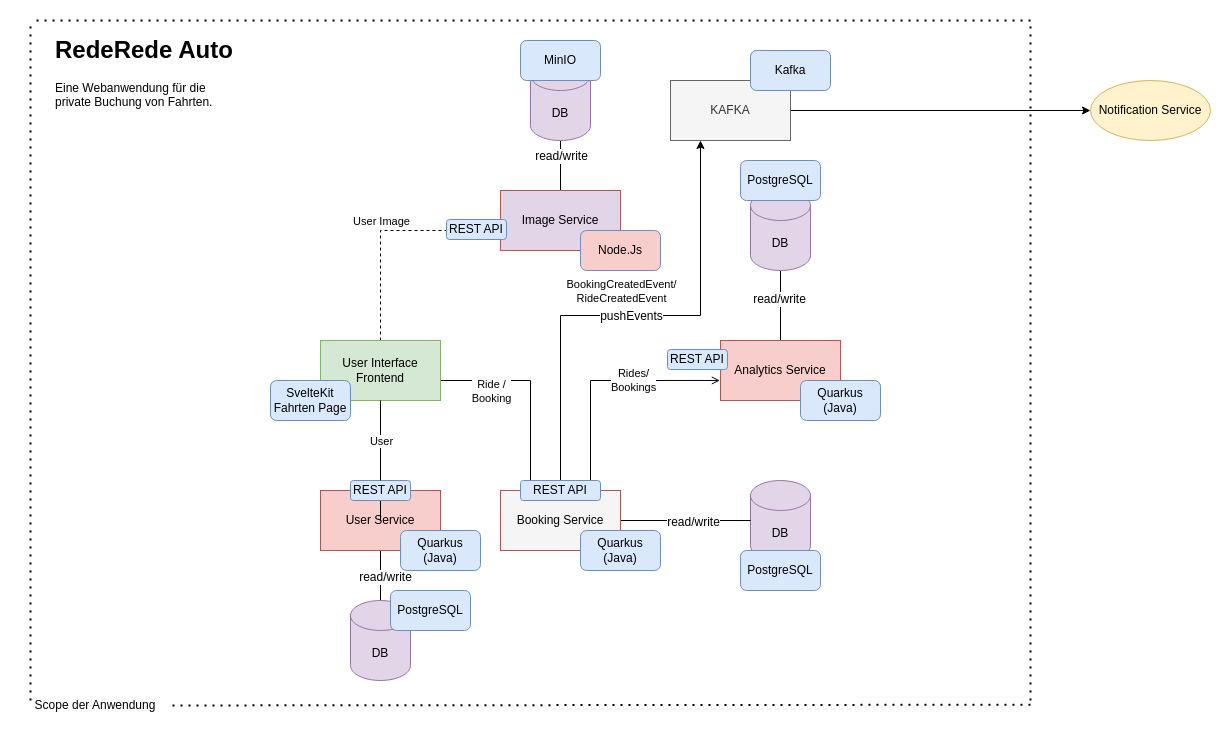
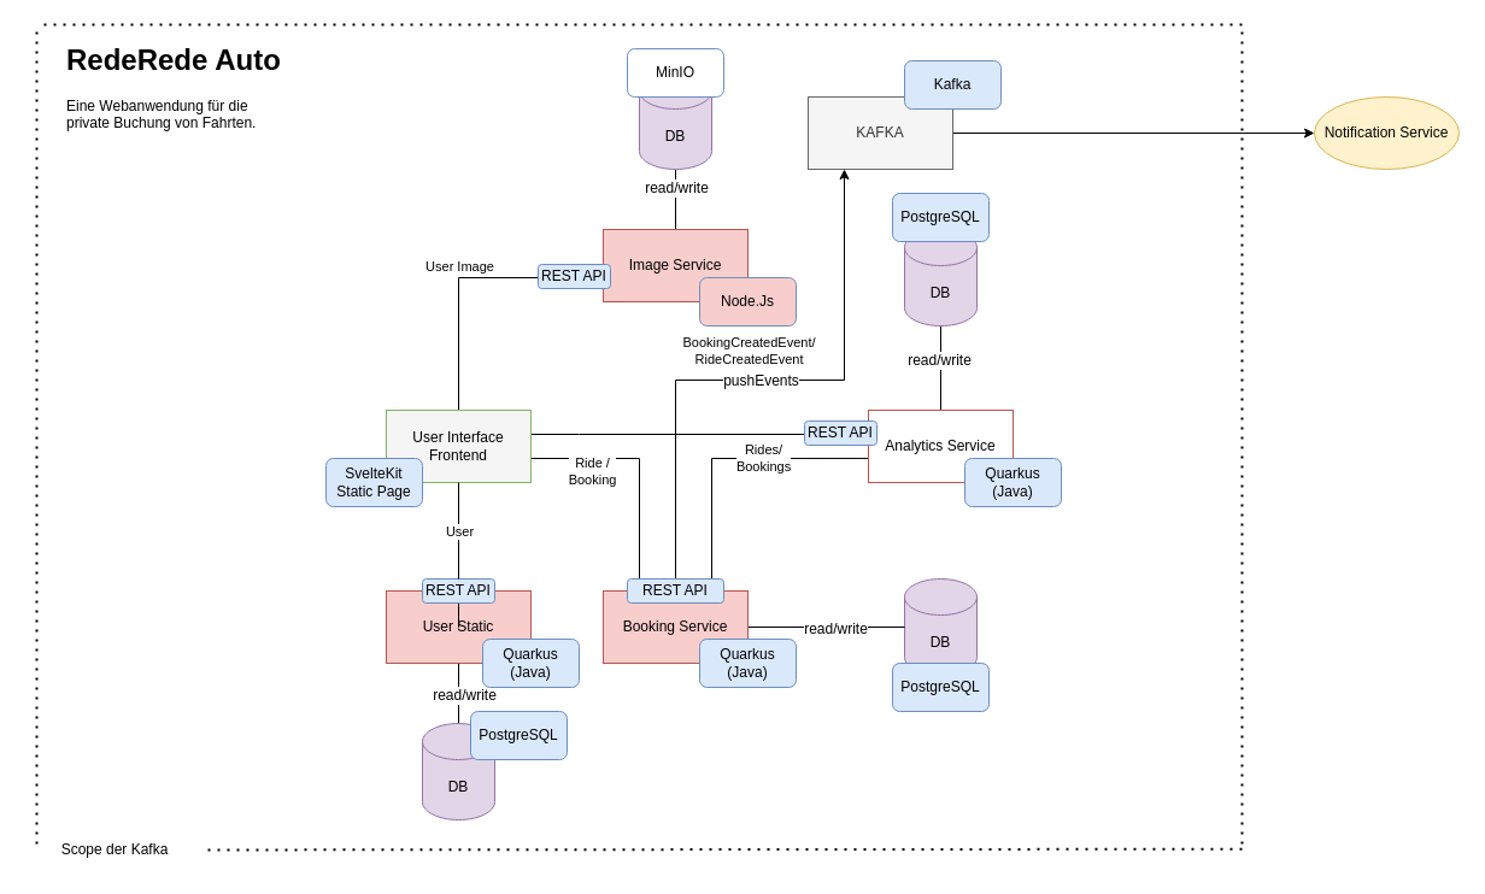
  <mxCell id="0" />
  <mxCell id="1" parent="0" />
  <mxCell id="2" style="edgeStyle=orthogonalEdgeStyle;rounded=0;orthogonalLoop=1;jettySize=auto;html=1;endArrow=none;endFill=0;" parent="1" source="4" target="16" edge="1"><mxGeometry relative="1" as="geometry" /></mxCell>
  <mxCell id="3" value="read/write" style="edgeLabel;html=1;align=center;verticalAlign=middle;resizable=0;points=[];fontSize=12;" parent="2" vertex="1" connectable="0"><mxGeometry x="0.02" y="4" relative="1" as="geometry"><mxPoint as="offset" /></mxGeometry></mxCell>
- <mxCell id="4" value="User Service" style="rounded=0;whiteSpace=wrap;html=1;fillColor=#f8cecc;strokeColor=#b85450;fontColor=#000000;" parent="1" vertex="1"><mxGeometry x="320" y="490" width="120" height="60" as="geometry" /></mxCell>
+ <mxCell id="4" value="User Static" style="rounded=0;whiteSpace=wrap;html=1;fillColor=#f8cecc;strokeColor=#b85450;fontColor=#000000;" parent="1" vertex="1"><mxGeometry x="320" y="490" width="120" height="60" as="geometry" /></mxCell>
  <mxCell id="5" style="edgeStyle=orthogonalEdgeStyle;rounded=0;orthogonalLoop=1;jettySize=auto;html=1;endArrow=none;endFill=0;startArrow=none;" parent="1" source="51" target="4" edge="1"><mxGeometry relative="1" as="geometry" /></mxCell>
- <mxCell id="6" value="" style="edgeStyle=orthogonalEdgeStyle;rounded=0;orthogonalLoop=1;jettySize=auto;html=1;endArrow=none;endFill=0;" parent="1" source="11" target="23" edge="1"><mxGeometry relative="1" as="geometry"><mxPoint x="560" y="490" as="targetPoint" /><Array as="points"><mxPoint x="530" y="380" /></Array></mxGeometry></mxCell>
+ <mxCell id="6" value="" style="edgeStyle=orthogonalEdgeStyle;rounded=0;orthogonalLoop=1;jettySize=auto;html=1;endArrow=open;endFill=0;" parent="1" source="11" target="23" edge="1"><mxGeometry relative="1" as="geometry"><mxPoint x="560" y="490" as="targetPoint" /><Array as="points"><mxPoint x="530" y="380" /></Array></mxGeometry></mxCell>
  <mxCell id="7" value="Ride /&lt;br&gt;Booking" style="edgeLabel;html=1;align=center;verticalAlign=middle;resizable=0;points=[];" parent="6" vertex="1" connectable="0"><mxGeometry x="-0.439" y="-2" relative="1" as="geometry"><mxPoint x="-6" y="8" as="offset" /></mxGeometry></mxCell>
- <mxCell id="9" style="edgeStyle=orthogonalEdgeStyle;rounded=0;orthogonalLoop=1;jettySize=auto;html=1;entryX=0.003;entryY=0.667;entryDx=0;entryDy=0;entryPerimeter=0;endArrow=none;endFill=0;dashed=1;" parent="1" source="11" target="27" edge="1"><mxGeometry relative="1" as="geometry"><Array as="points"><mxPoint x="380" y="230" /></Array></mxGeometry></mxCell>
+ <mxCell id="8" style="edgeStyle=orthogonalEdgeStyle;rounded=0;orthogonalLoop=1;jettySize=auto;html=1;endArrow=none;endFill=0;" parent="1" source="11" target="14" edge="1"><mxGeometry relative="1" as="geometry"><Array as="points"><mxPoint x="480" y="360" /><mxPoint x="480" y="360" /></Array></mxGeometry></mxCell>
+ <mxCell id="9" style="edgeStyle=orthogonalEdgeStyle;rounded=0;orthogonalLoop=1;jettySize=auto;html=1;entryX=0.003;entryY=0.667;entryDx=0;entryDy=0;entryPerimeter=0;endArrow=none;endFill=0;" parent="1" source="11" target="27" edge="1"><mxGeometry relative="1" as="geometry"><Array as="points"><mxPoint x="380" y="230" /></Array></mxGeometry></mxCell>
  <mxCell id="10" value="User Image" style="edgeLabel;html=1;align=center;verticalAlign=middle;resizable=0;points=[];" parent="9" vertex="1" connectable="0"><mxGeometry x="-0.339" y="2" relative="1" as="geometry"><mxPoint x="2" y="-44" as="offset" /></mxGeometry></mxCell>
- <mxCell id="11" value="User Interface Frontend" style="rounded=0;whiteSpace=wrap;html=1;fillColor=#d5e8d4;strokeColor=#82b366;fontColor=#000000;" parent="1" vertex="1"><mxGeometry x="320" y="340" width="120" height="60" as="geometry" /></mxCell>
+ <mxCell id="11" value="User Interface Frontend" style="rounded=0;whiteSpace=wrap;html=1;fillColor=#f5f5f5;strokeColor=#82b366;fontColor=#000000;" parent="1" vertex="1"><mxGeometry x="320" y="340" width="120" height="60" as="geometry" /></mxCell>
  <mxCell id="12" style="edgeStyle=orthogonalEdgeStyle;rounded=0;orthogonalLoop=1;jettySize=auto;html=1;endArrow=none;endFill=0;" parent="1" source="14" target="24" edge="1"><mxGeometry relative="1" as="geometry" /></mxCell>
  <mxCell id="13" value="read/write" style="edgeLabel;html=1;align=center;verticalAlign=middle;resizable=0;points=[];fontSize=12;" parent="12" vertex="1" connectable="0"><mxGeometry x="0.186" y="2" relative="1" as="geometry"><mxPoint as="offset" /></mxGeometry></mxCell>
- <mxCell id="14" value="Analytics Service" style="rounded=0;whiteSpace=wrap;html=1;fillColor=#f8cecc;strokeColor=#b85450;fontColor=#000000;" parent="1" vertex="1"><mxGeometry x="720" y="340" width="120" height="60" as="geometry" /></mxCell>
+ <mxCell id="14" value="Analytics Service" style="rounded=0;whiteSpace=wrap;html=1;fillColor=#ffffff;strokeColor=#b85450;fontColor=#000000;" parent="1" vertex="1"><mxGeometry x="720" y="340" width="120" height="60" as="geometry" /></mxCell>
  <mxCell id="15" value="DB" style="shape=cylinder3;whiteSpace=wrap;html=1;boundedLbl=1;backgroundOutline=1;size=15;fillColor=#e1d5e7;strokeColor=#9673a6;" parent="1" vertex="1"><mxGeometry x="750" y="480" width="60" height="80" as="geometry" /></mxCell>
  <mxCell id="16" value="DB" style="shape=cylinder3;whiteSpace=wrap;html=1;boundedLbl=1;backgroundOutline=1;size=15;fillColor=#e1d5e7;strokeColor=#9673a6;" parent="1" vertex="1"><mxGeometry x="350" y="600" width="60" height="80" as="geometry" /></mxCell>
  <mxCell id="17" value="&lt;h1&gt;&lt;span style=&quot;background-color: initial;&quot;&gt;RedeRede Auto&lt;/span&gt;&lt;/h1&gt;&lt;div&gt;&lt;span style=&quot;background-color: initial;&quot;&gt;Eine Webanwendung für die private Buchung von Fahrten.&lt;/span&gt;&lt;/div&gt;" style="text;html=1;strokeColor=none;fillColor=none;spacing=5;spacingTop=-20;whiteSpace=wrap;overflow=hidden;rounded=0;" parent="1" vertex="1"><mxGeometry x="50" y="30" width="190" height="120" as="geometry" /></mxCell>
  <mxCell id="18" style="edgeStyle=orthogonalEdgeStyle;rounded=0;orthogonalLoop=1;jettySize=auto;html=1;endArrow=none;endFill=0;" parent="1" source="23" target="15" edge="1"><mxGeometry relative="1" as="geometry" /></mxCell>
  <mxCell id="19" value="read/write" style="edgeLabel;html=1;align=center;verticalAlign=middle;resizable=0;points=[];fontSize=12;" parent="18" vertex="1" connectable="0"><mxGeometry x="0.108" relative="1" as="geometry"><mxPoint y="1" as="offset" /></mxGeometry></mxCell>
  <mxCell id="20" style="edgeStyle=orthogonalEdgeStyle;rounded=0;orthogonalLoop=1;jettySize=auto;html=1;exitX=0.75;exitY=0;exitDx=0;exitDy=0;entryX=0.25;entryY=1;entryDx=0;entryDy=0;" parent="1" source="23" target="30" edge="1"><mxGeometry relative="1" as="geometry"><Array as="points"><mxPoint x="560" y="490" /><mxPoint x="560" y="315" /><mxPoint x="700" y="315" /></Array></mxGeometry></mxCell>
  <mxCell id="21" value="BookingCreatedEvent/&lt;br&gt;RideCreatedEvent" style="edgeLabel;html=1;align=center;verticalAlign=middle;resizable=0;points=[];" parent="20" vertex="1" connectable="0"><mxGeometry x="-0.078" y="4" relative="1" as="geometry"><mxPoint x="25" y="-21" as="offset" /></mxGeometry></mxCell>
  <mxCell id="22" value="pushEvents" style="edgeLabel;html=1;align=center;verticalAlign=middle;resizable=0;points=[];fontSize=12;" parent="20" vertex="1" connectable="0"><mxGeometry x="0.058" y="1" relative="1" as="geometry"><mxPoint y="1" as="offset" /></mxGeometry></mxCell>
- <mxCell id="23" value="Booking Service" style="rounded=0;whiteSpace=wrap;html=1;fillColor=#f5f5f5;strokeColor=#b85450;fontColor=#000000;" parent="1" vertex="1"><mxGeometry x="500" y="490" width="120" height="60" as="geometry" /></mxCell>
+ <mxCell id="23" value="Booking Service" style="rounded=0;whiteSpace=wrap;html=1;fillColor=#f8cecc;strokeColor=#b85450;fontColor=#000000;" parent="1" vertex="1"><mxGeometry x="500" y="490" width="120" height="60" as="geometry" /></mxCell>
  <mxCell id="24" value="DB" style="shape=cylinder3;whiteSpace=wrap;html=1;boundedLbl=1;backgroundOutline=1;size=15;fillColor=#e1d5e7;strokeColor=#9673a6;" parent="1" vertex="1"><mxGeometry x="750" y="190" width="60" height="80" as="geometry" /></mxCell>
  <mxCell id="25" style="edgeStyle=orthogonalEdgeStyle;rounded=0;orthogonalLoop=1;jettySize=auto;html=1;endArrow=none;endFill=0;" parent="1" source="27" target="28" edge="1"><mxGeometry relative="1" as="geometry" /></mxCell>
  <mxCell id="26" value="read/write" style="edgeLabel;html=1;align=center;verticalAlign=middle;resizable=0;points=[];fontSize=12;" parent="25" vertex="1" connectable="0"><mxGeometry x="0.42" relative="1" as="geometry"><mxPoint y="1" as="offset" /></mxGeometry></mxCell>
- <mxCell id="27" value="Image Service" style="rounded=0;whiteSpace=wrap;html=1;fillColor=#e1d5e7;strokeColor=#b85450;fontColor=#000000;" parent="1" vertex="1"><mxGeometry x="500" y="190" width="120" height="60" as="geometry" /></mxCell>
+ <mxCell id="27" value="Image Service" style="rounded=0;whiteSpace=wrap;html=1;fillColor=#f8cecc;strokeColor=#b85450;fontColor=#000000;" parent="1" vertex="1"><mxGeometry x="500" y="190" width="120" height="60" as="geometry" /></mxCell>
  <mxCell id="28" value="DB" style="shape=cylinder3;whiteSpace=wrap;html=1;boundedLbl=1;backgroundOutline=1;size=15;fillColor=#e1d5e7;strokeColor=#9673a6;" parent="1" vertex="1"><mxGeometry x="530" y="60" width="60" height="80" as="geometry" /></mxCell>
  <mxCell id="29" style="edgeStyle=orthogonalEdgeStyle;rounded=0;orthogonalLoop=1;jettySize=auto;html=1;" parent="1" source="30" target="31" edge="1"><mxGeometry relative="1" as="geometry" /></mxCell>
  <mxCell id="30" value="KAFKA" style="rounded=0;whiteSpace=wrap;html=1;fillColor=#f5f5f5;fontColor=#333333;strokeColor=#666666;" parent="1" vertex="1"><mxGeometry x="670" y="80" width="120" height="60" as="geometry" /></mxCell>
  <mxCell id="31" value="Notification Service" style="ellipse;whiteSpace=wrap;html=1;fillColor=#fff2cc;strokeColor=#d6b656;" parent="1" vertex="1"><mxGeometry x="1090" y="80" width="120" height="60" as="geometry" /></mxCell>
  <mxCell id="32" value="" style="endArrow=none;dashed=1;html=1;dashPattern=1 3;strokeWidth=2;rounded=0;" parent="1" edge="1"><mxGeometry width="50" height="50" relative="1" as="geometry"><mxPoint x="1030" y="700" as="sourcePoint" /><mxPoint x="1030" as="targetPoint" y="20" /></mxGeometry></mxCell>
  <mxCell id="33" value="" style="endArrow=none;dashed=1;html=1;dashPattern=1 3;strokeWidth=2;rounded=0;" parent="1" edge="1"><mxGeometry width="50" height="50" relative="1" as="geometry"><mxPoint y="700" as="sourcePoint" x="30" /><mxPoint as="targetPoint" x="30" y="20" /></mxGeometry></mxCell>
  <mxCell id="34" value="" style="endArrow=none;dashed=1;html=1;dashPattern=1 3;strokeWidth=2;rounded=0;" parent="1" edge="1"><mxGeometry width="50" height="50" relative="1" as="geometry"><mxPoint x="1030" as="sourcePoint" y="20" /><mxPoint as="targetPoint" x="30" y="20" /></mxGeometry></mxCell>
- <mxCell id="35" value="" style="endArrow=open;html=1;rounded=0;exitX=0.75;exitY=0;exitDx=0;exitDy=0;entryX=-0.005;entryY=0.666;entryDx=0;entryDy=0;entryPerimeter=0;" parent="1" source="23" target="14" edge="1"><mxGeometry width="50" height="50" relative="1" as="geometry"><mxPoint x="650" y="450" as="sourcePoint" /><mxPoint x="700" y="400" as="targetPoint" /><Array as="points"><mxPoint x="590" y="380" /></Array></mxGeometry></mxCell>
+ <mxCell id="35" value="" style="endArrow=none;html=1;rounded=0;exitX=0.75;exitY=0;exitDx=0;exitDy=0;entryX=-0.005;entryY=0.666;entryDx=0;entryDy=0;entryPerimeter=0;" parent="1" source="23" target="14" edge="1"><mxGeometry width="50" height="50" relative="1" as="geometry"><mxPoint x="650" y="450" as="sourcePoint" /><mxPoint x="700" y="400" as="targetPoint" /><Array as="points"><mxPoint x="590" y="380" /></Array></mxGeometry></mxCell>
  <mxCell id="36" value="Rides/&lt;br&gt;Bookings" style="edgeLabel;html=1;align=center;verticalAlign=middle;resizable=0;points=[];" parent="35" vertex="1" connectable="0"><mxGeometry x="0.281" relative="1" as="geometry"><mxPoint as="offset" /></mxGeometry></mxCell>
- <mxCell id="37" value="Scope der Anwendung" style="text;html=1;strokeColor=none;fillColor=none;align=center;verticalAlign=middle;whiteSpace=wrap;rounded=0;labelBackgroundColor=#FFFFFF;" parent="1" vertex="1"><mxGeometry x="20" y="690" width="150" height="30" as="geometry" /></mxCell>
+ <mxCell id="37" value="Scope der Kafka" style="text;html=1;strokeColor=none;fillColor=none;align=center;verticalAlign=middle;whiteSpace=wrap;rounded=0;labelBackgroundColor=#FFFFFF;" parent="1" vertex="1"><mxGeometry x="20" y="690" width="150" height="30" as="geometry" /></mxCell>
  <mxCell id="38" value="" style="endArrow=none;dashed=1;html=1;dashPattern=1 3;strokeWidth=2;rounded=0;" parent="1" target="37" edge="1"><mxGeometry width="50" height="50" relative="1" as="geometry"><mxPoint x="1030" y="704.23" as="sourcePoint" /><mxPoint x="100" y="704.976" as="targetPoint" /></mxGeometry></mxCell>
  <mxCell id="39" value="PostgreSQL" style="rounded=1;whiteSpace=wrap;html=1;fontSize=12;fillColor=#dae8fc;strokeColor=#6c8ebf;" parent="1" vertex="1"><mxGeometry x="740" y="550" width="80" height="40" as="geometry" /></mxCell>
  <mxCell id="40" value="PostgreSQL" style="rounded=1;whiteSpace=wrap;html=1;fontSize=12;fillColor=#dae8fc;strokeColor=#6c8ebf;" parent="1" vertex="1"><mxGeometry x="390" y="590" width="80" height="40" as="geometry" /></mxCell>
  <mxCell id="41" value="PostgreSQL" style="rounded=1;whiteSpace=wrap;html=1;fontSize=12;fillColor=#dae8fc;strokeColor=#6c8ebf;" parent="1" vertex="1"><mxGeometry x="740" y="160" width="80" height="40" as="geometry" /></mxCell>
- <mxCell id="42" value="MinIO" style="rounded=1;whiteSpace=wrap;html=1;fontSize=12;fillColor=#dae8fc;strokeColor=#6c8ebf;" parent="1" vertex="1"><mxGeometry x="520" y="40" width="80" height="40" as="geometry" /></mxCell>
+ <mxCell id="42" value="MinIO" style="rounded=1;whiteSpace=wrap;html=1;fontSize=12;fillColor=#ffffff;strokeColor=#6c8ebf;" parent="1" vertex="1"><mxGeometry x="520" y="40" width="80" height="40" as="geometry" /></mxCell>
  <mxCell id="43" value="Kafka" style="rounded=1;whiteSpace=wrap;html=1;fontSize=12;fillColor=#dae8fc;strokeColor=#6c8ebf;" parent="1" vertex="1"><mxGeometry x="750" y="50" width="80" height="40" as="geometry" /></mxCell>
  <mxCell id="44" value="Quarkus&lt;br&gt;(Java)" style="rounded=1;whiteSpace=wrap;html=1;fontSize=12;fillColor=#dae8fc;strokeColor=#6c8ebf;" parent="1" vertex="1"><mxGeometry x="800" y="380" width="80" height="40" as="geometry" /></mxCell>
  <mxCell id="45" value="Quarkus&lt;br&gt;(Java)" style="rounded=1;whiteSpace=wrap;html=1;fontSize=12;fillColor=#dae8fc;strokeColor=#6c8ebf;" parent="1" vertex="1"><mxGeometry x="580" y="530" width="80" height="40" as="geometry" /></mxCell>
  <mxCell id="46" value="Quarkus&lt;br&gt;(Java)" style="rounded=1;whiteSpace=wrap;html=1;fontSize=12;fillColor=#dae8fc;strokeColor=#6c8ebf;" parent="1" vertex="1"><mxGeometry x="400" y="530" width="80" height="40" as="geometry" /></mxCell>
  <mxCell id="47" value="Node.Js" style="rounded=1;whiteSpace=wrap;html=1;fontSize=12;fillColor=#f8cecc;strokeColor=#6c8ebf;" parent="1" vertex="1"><mxGeometry x="580" y="230" width="80" height="40" as="geometry" /></mxCell>
- <mxCell id="48" value="SvelteKit Fahrten Page" style="rounded=1;whiteSpace=wrap;html=1;fontSize=12;fillColor=#dae8fc;strokeColor=#6c8ebf;" parent="1" vertex="1"><mxGeometry x="270" y="380" width="80" height="40" as="geometry" /></mxCell>
+ <mxCell id="48" value="SvelteKit Static Page" style="rounded=1;whiteSpace=wrap;html=1;fontSize=12;fillColor=#dae8fc;strokeColor=#6c8ebf;" parent="1" vertex="1"><mxGeometry x="270" y="380" width="80" height="40" as="geometry" /></mxCell>
  <mxCell id="49" value="REST API" style="rounded=1;whiteSpace=wrap;html=1;fontSize=12;fillColor=#dae8fc;strokeColor=#6c8ebf;" parent="1" vertex="1"><mxGeometry x="667" y="349" width="60" height="20" as="geometry" /></mxCell>
  <mxCell id="50" value="REST API" style="rounded=1;whiteSpace=wrap;html=1;fontSize=12;fillColor=#dae8fc;strokeColor=#6c8ebf;" parent="1" vertex="1"><mxGeometry x="520" y="480" width="80" height="20" as="geometry" /></mxCell>
  <mxCell id="51" value="REST API" style="rounded=1;whiteSpace=wrap;html=1;fontSize=12;fillColor=#dae8fc;strokeColor=#6c8ebf;" parent="1" vertex="1"><mxGeometry x="350" y="480" width="60" height="20" as="geometry" /></mxCell>
  <mxCell id="52" value="" style="edgeStyle=orthogonalEdgeStyle;rounded=0;orthogonalLoop=1;jettySize=auto;html=1;endArrow=none;endFill=0;" parent="1" source="11" target="51" edge="1"><mxGeometry relative="1" as="geometry"><mxPoint x="380" y="400" as="sourcePoint" /><mxPoint x="380" y="490" as="targetPoint" /></mxGeometry></mxCell>
  <mxCell id="53" value="User" style="edgeLabel;html=1;align=center;verticalAlign=middle;resizable=0;points=[];" parent="52" vertex="1" connectable="0"><mxGeometry relative="1" as="geometry"><mxPoint as="offset" /></mxGeometry></mxCell>
  <mxCell id="54" value="REST API" style="rounded=1;whiteSpace=wrap;html=1;fontSize=12;fillColor=#dae8fc;strokeColor=#6c8ebf;" parent="1" vertex="1"><mxGeometry x="446" y="219" width="60" height="20" as="geometry" /></mxCell>
